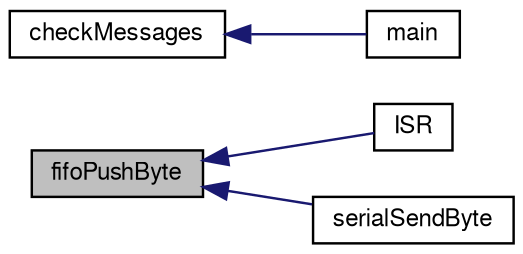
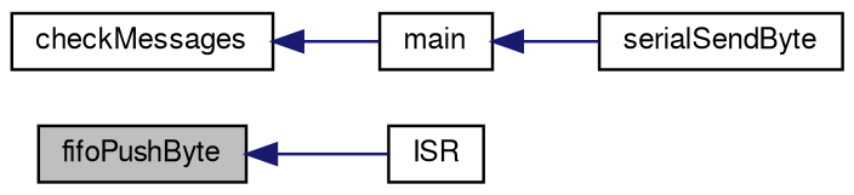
  digraph {
    rankdir=LR
    node [color=black fillcolor=white fontname=FreeSans fontsize=10 shape=record style=filled]
    edge [color=midnightblue dir=back fontname=FreeSans fontsize=10 labelfontname=FreeSans labelfontsize=10 style=solid]
    n1 [fillcolor=grey75 fontcolor=black height=0.2 label=fifoPushByte width=0.4]
    n2 [height=0.2 label=ISR width=0.4]
    n3 [height=0.2 label=serialSendByte width=0.4]
    n4 [height=0.2 label=checkMessages width=0.4]
    n5 [height=0.2 label=main width=0.4]
    n1 -> n2
-   n1 -> n3
+   n5 -> n3
    n4 -> n5
  }
